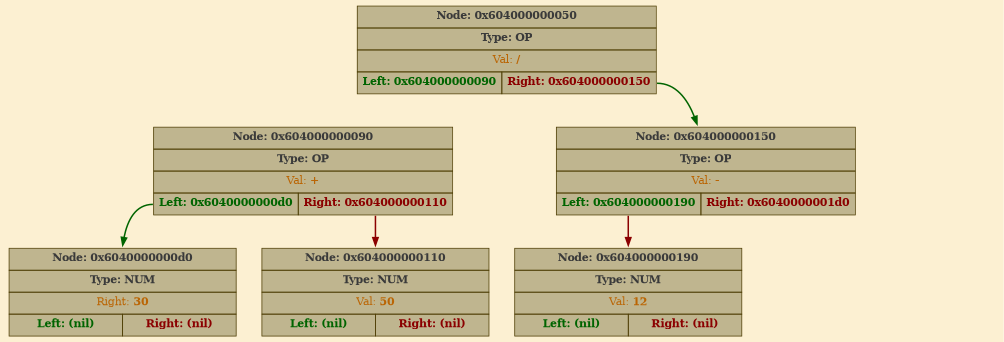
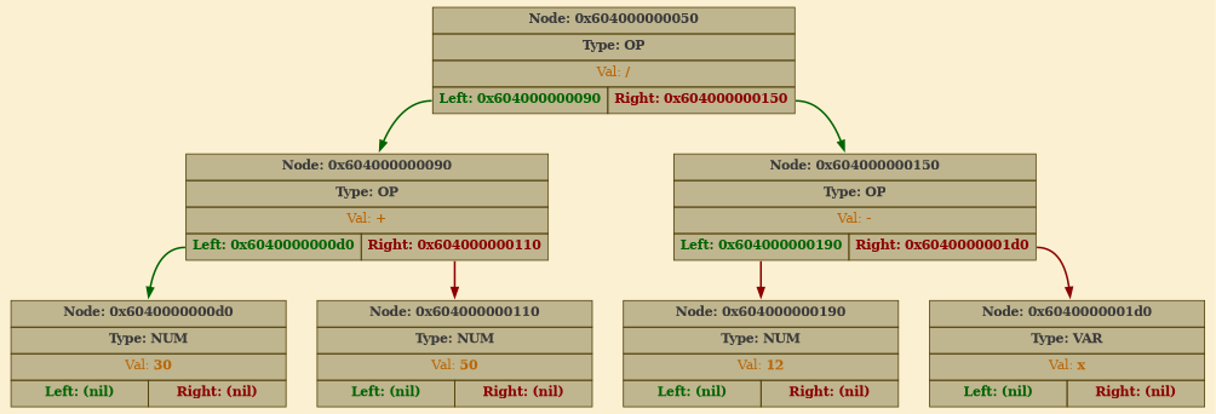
  digraph {
    bgcolor="#fcf0d2"
    rankdir=HR
    node [color="#fcf0d2" shape=plaintext style=filled]
    edge [color="#006400" style=bold tailport=left weight=1000]
    n1 [label=< 		                     <table border="0" cellborder="1" cellspacing="0" cellpadding="6" bgcolor="#bfb58f" color="#4d3d03"> 			                   <tr><td align='center' colspan='2'><FONT COLOR='#3a3a3a'><b>Node: 0x604000000050</b></FONT></td></tr> 			                   <tr><td align='center' colspan='2'><FONT COLOR='#3a3a3a'><b>Type: OP</b></FONT></td></tr> 			                   <tr><td align='center' colspan='2'><FONT COLOR='#ba6504'>Val: <b>/</b></FONT></td></tr> 			                   <tr> 				                     <td WIDTH='150' PORT='left' align='center'><FONT COLOR='#006400'><b>Left: 0x604000000090</b></FONT></td> 				                     <td WIDTH='150' PORT='right' align='center'><FONT COLOR='#8b0000'><b>Right: 0x604000000150</b></FONT></td> 			                   </tr> 		                     </table> >]
    n2 [label=< 		                     <table border="0" cellborder="1" cellspacing="0" cellpadding="6" bgcolor="#bfb58f" color="#4d3d03"> 			                   <tr><td align='center' colspan='2'><FONT COLOR='#3a3a3a'><b>Node: 0x604000000090</b></FONT></td></tr> 			                   <tr><td align='center' colspan='2'><FONT COLOR='#3a3a3a'><b>Type: OP</b></FONT></td></tr> 			                   <tr><td align='center' colspan='2'><FONT COLOR='#ba6504'>Val: <b>+</b></FONT></td></tr> 			                   <tr> 				                     <td WIDTH='150' PORT='left' align='center'><FONT COLOR='#006400'><b>Left: 0x6040000000d0</b></FONT></td> 				                     <td WIDTH='150' PORT='right' align='center'><FONT COLOR='#8b0000'><b>Right: 0x604000000110</b></FONT></td> 			                   </tr> 		                     </table> >]
    n3 [label=< 		                     <table border="0" cellborder="1" cellspacing="0" cellpadding="6" bgcolor="#bfb58f" color="#4d3d03"> 			                   <tr><td align='center' colspan='2'><FONT COLOR='#3a3a3a'><b>Node: 0x604000000150</b></FONT></td></tr> 			                   <tr><td align='center' colspan='2'><FONT COLOR='#3a3a3a'><b>Type: OP</b></FONT></td></tr> 			                   <tr><td align='center' colspan='2'><FONT COLOR='#ba6504'>Val: <b>-</b></FONT></td></tr> 			                   <tr> 				                     <td WIDTH='150' PORT='left' align='center'><FONT COLOR='#006400'><b>Left: 0x604000000190</b></FONT></td> 				                     <td WIDTH='150' PORT='right' align='center'><FONT COLOR='#8b0000'><b>Right: 0x6040000001d0</b></FONT></td> 			                   </tr> 		                     </table> >]
-   n4 [label=< 		                     <table border="0" cellborder="1" cellspacing="0" cellpadding="6" bgcolor="#bfb58f" color="#4d3d03"> 			                   <tr><td align='center' colspan='2'><FONT COLOR='#3a3a3a'><b>Node: 0x6040000000d0</b></FONT></td></tr> 			                   <tr><td align='center' colspan='2'><FONT COLOR='#3a3a3a'><b>Type: NUM</b></FONT></td></tr> 			                   <tr><td align='center' colspan='2'><FONT COLOR='#ba6504'>Right: <b>30</b></FONT></td></tr> 			                   <tr> 				                     <td WIDTH='150' PORT='left' align='center'><FONT COLOR='#006400'><b>Left: (nil)</b></FONT></td> 				                     <td WIDTH='150' PORT='right' align='center'><FONT COLOR='#8b0000'><b>Right: (nil)</b></FONT></td> 			                   </tr> 		                     </table> >]
+   n4 [label=< 		                     <table border="0" cellborder="1" cellspacing="0" cellpadding="6" bgcolor="#bfb58f" color="#4d3d03"> 			                   <tr><td align='center' colspan='2'><FONT COLOR='#3a3a3a'><b>Node: 0x6040000000d0</b></FONT></td></tr> 			                   <tr><td align='center' colspan='2'><FONT COLOR='#3a3a3a'><b>Type: NUM</b></FONT></td></tr> 			                   <tr><td align='center' colspan='2'><FONT COLOR='#ba6504'>Val: <b>30</b></FONT></td></tr> 			                   <tr> 				                     <td WIDTH='150' PORT='left' align='center'><FONT COLOR='#006400'><b>Left: (nil)</b></FONT></td> 				                     <td WIDTH='150' PORT='right' align='center'><FONT COLOR='#8b0000'><b>Right: (nil)</b></FONT></td> 			                   </tr> 		                     </table> >]
    n5 [label=< 		                     <table border="0" cellborder="1" cellspacing="0" cellpadding="6" bgcolor="#bfb58f" color="#4d3d03"> 			                   <tr><td align='center' colspan='2'><FONT COLOR='#3a3a3a'><b>Node: 0x604000000110</b></FONT></td></tr> 			                   <tr><td align='center' colspan='2'><FONT COLOR='#3a3a3a'><b>Type: NUM</b></FONT></td></tr> 			                   <tr><td align='center' colspan='2'><FONT COLOR='#ba6504'>Val: <b>50</b></FONT></td></tr> 			                   <tr> 				                     <td WIDTH='150' PORT='left' align='center'><FONT COLOR='#006400'><b>Left: (nil)</b></FONT></td> 				                     <td WIDTH='150' PORT='right' align='center'><FONT COLOR='#8b0000'><b>Right: (nil)</b></FONT></td> 			                   </tr> 		                     </table> >]
    n6 [label=< 		                     <table border="0" cellborder="1" cellspacing="0" cellpadding="6" bgcolor="#bfb58f" color="#4d3d03"> 			                   <tr><td align='center' colspan='2'><FONT COLOR='#3a3a3a'><b>Node: 0x604000000190</b></FONT></td></tr> 			                   <tr><td align='center' colspan='2'><FONT COLOR='#3a3a3a'><b>Type: NUM</b></FONT></td></tr> 			                   <tr><td align='center' colspan='2'><FONT COLOR='#ba6504'>Val: <b>12</b></FONT></td></tr> 			                   <tr> 				                     <td WIDTH='150' PORT='left' align='center'><FONT COLOR='#006400'><b>Left: (nil)</b></FONT></td> 				                     <td WIDTH='150' PORT='right' align='center'><FONT COLOR='#8b0000'><b>Right: (nil)</b></FONT></td> 			                   </tr> 		                     </table> >]
+   n7 [label=< 		                     <table border="0" cellborder="1" cellspacing="0" cellpadding="6" bgcolor="#bfb58f" color="#4d3d03"> 			                   <tr><td align='center' colspan='2'><FONT COLOR='#3a3a3a'><b>Node: 0x6040000001d0</b></FONT></td></tr> 			                   <tr><td align='center' colspan='2'><FONT COLOR='#3a3a3a'><b>Type: VAR</b></FONT></td></tr> 			                   <tr><td align='center' colspan='2'><FONT COLOR='#ba6504'>Val: <b>x</b></FONT></td></tr> 			                   <tr> 				                     <td WIDTH='150' PORT='left' align='center'><FONT COLOR='#006400'><b>Left: (nil)</b></FONT></td> 				                     <td WIDTH='150' PORT='right' align='center'><FONT COLOR='#8b0000'><b>Right: (nil)</b></FONT></td> 			                   </tr> 		                     </table> >]
+   n1 -> n2
    n1 -> n3 [tailport=right]
    n2 -> n4
    n2 -> n5 [color="#8b0000" tailport=right]
    n3 -> n6 [color="#8b0000"]
+   n3 -> n7 [color="#8b0000" tailport=right]
  }
